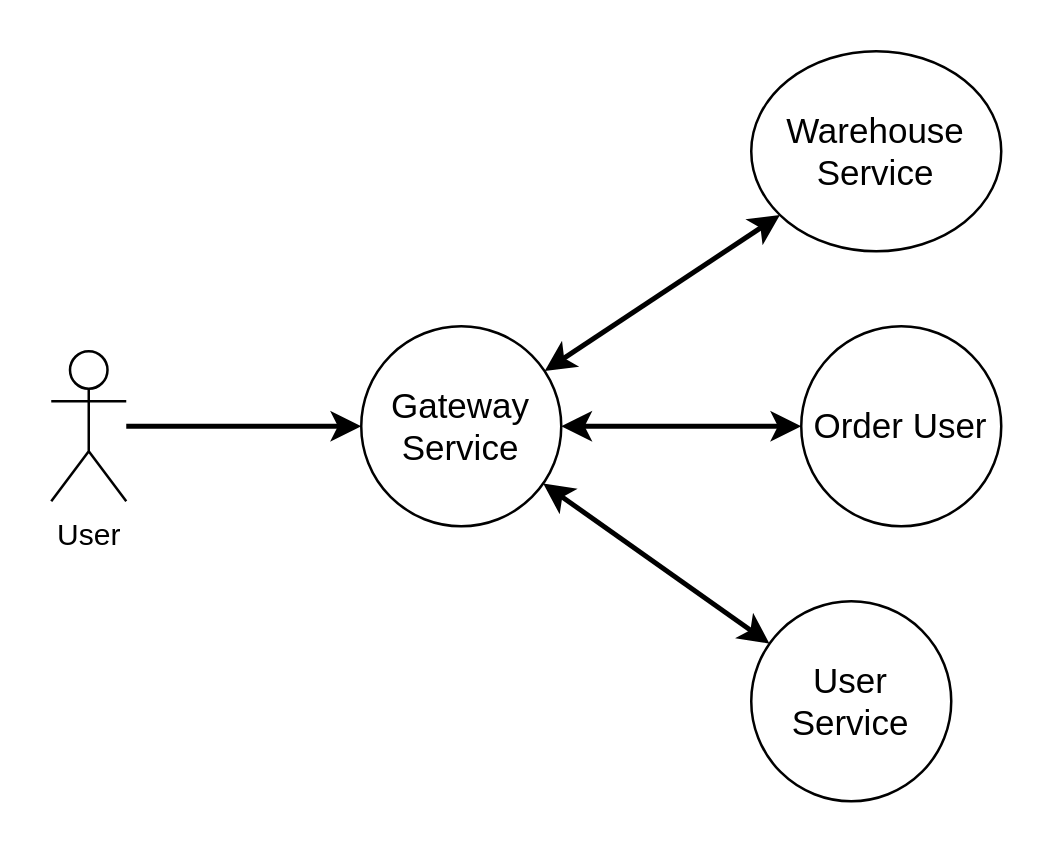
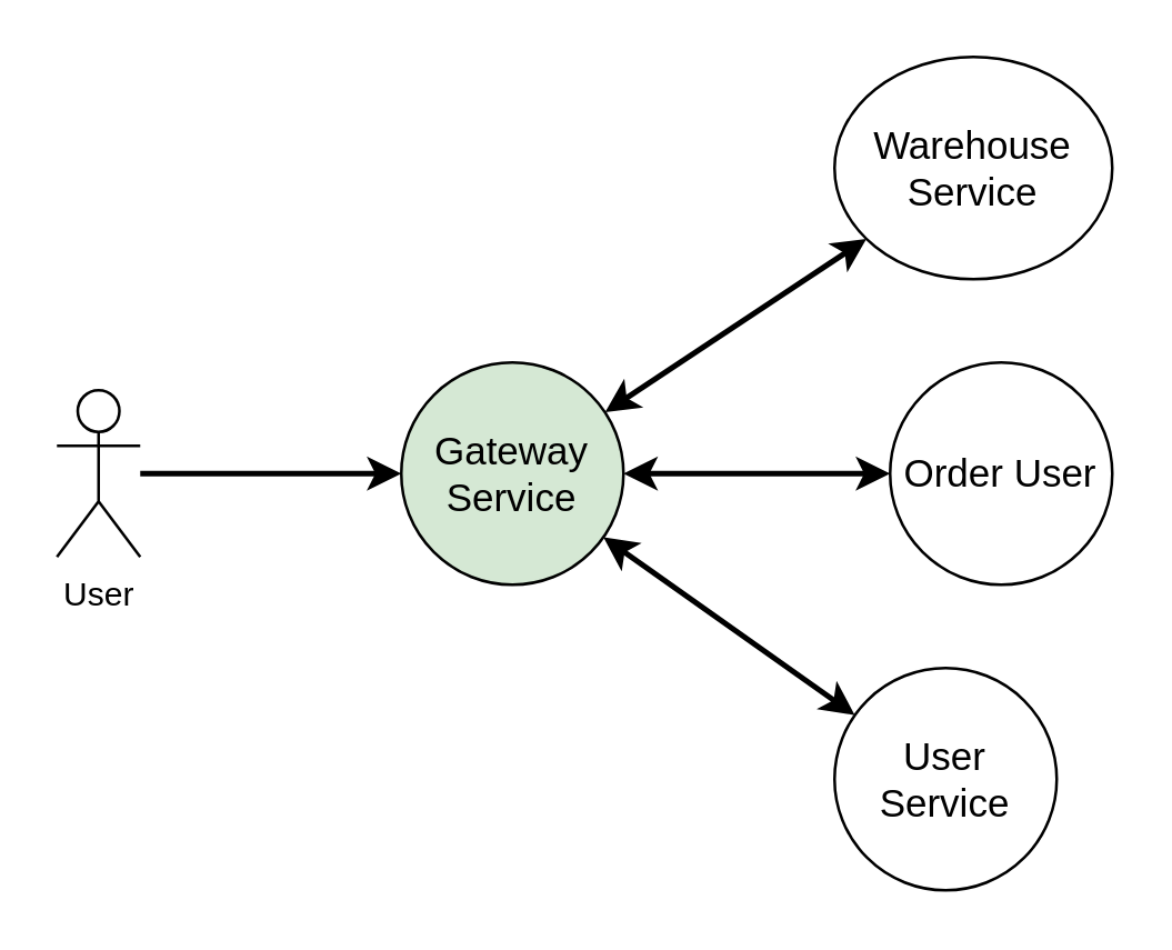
  <mxCell id="0" />
  <mxCell id="1" parent="0" />
  <mxCell id="2" style="rounded=0;orthogonalLoop=1;jettySize=auto;html=1;startArrow=classic;startFill=1;strokeWidth=2;" edge="1" parent="1" source="5" target="6"><mxGeometry relative="1" as="geometry" /></mxCell>
  <mxCell id="3" style="edgeStyle=none;rounded=0;orthogonalLoop=1;jettySize=auto;html=1;strokeWidth=2;startArrow=classic;startFill=1;" edge="1" parent="1" source="5" target="8"><mxGeometry relative="1" as="geometry" /></mxCell>
  <mxCell id="4" style="edgeStyle=none;rounded=0;orthogonalLoop=1;jettySize=auto;html=1;strokeWidth=2;startArrow=classic;startFill=1;" edge="1" parent="1" source="5" target="7"><mxGeometry relative="1" as="geometry" /></mxCell>
- <mxCell id="5" value="&lt;font style=&quot;font-size: 14px&quot;&gt;Gateway Service&lt;/font&gt;" style="ellipse;whiteSpace=wrap;html=1;" vertex="1" parent="1"><mxGeometry x="144" y="130" width="80" height="80" as="geometry" /></mxCell>
+ <mxCell id="5" value="&lt;font style=&quot;font-size: 14px&quot;&gt;Gateway Service&lt;/font&gt;" style="ellipse;whiteSpace=wrap;html=1;fillColor=#d5e8d4;" vertex="1" parent="1"><mxGeometry x="144" y="130" width="80" height="80" as="geometry" /></mxCell>
  <mxCell id="6" value="&lt;font style=&quot;font-size: 14px&quot;&gt;User Service&lt;/font&gt;" style="ellipse;whiteSpace=wrap;html=1;" vertex="1" parent="1"><mxGeometry x="300" y="240" width="80" height="80" as="geometry" /></mxCell>
  <mxCell id="7" value="&lt;font style=&quot;font-size: 14px&quot;&gt;Order User&lt;/font&gt;" style="ellipse;whiteSpace=wrap;html=1;" vertex="1" parent="1"><mxGeometry x="320" y="130" width="80" height="80" as="geometry" /></mxCell>
  <mxCell id="8" value="&lt;font style=&quot;font-size: 14px&quot;&gt;Warehouse Service&lt;/font&gt;" style="ellipse;whiteSpace=wrap;html=1;" vertex="1" parent="1"><mxGeometry x="300" y="20" width="100" height="80" as="geometry" /></mxCell>
  <mxCell id="9" style="edgeStyle=none;rounded=0;orthogonalLoop=1;jettySize=auto;html=1;startArrow=none;startFill=0;strokeWidth=2;" edge="1" parent="1" source="10" target="5"><mxGeometry relative="1" as="geometry" /></mxCell>
  <mxCell id="10" value="User" style="shape=umlActor;verticalLabelPosition=bottom;verticalAlign=top;html=1;outlineConnect=0;" vertex="1" parent="1"><mxGeometry x="20" y="140" width="30" height="60" as="geometry" /></mxCell>
